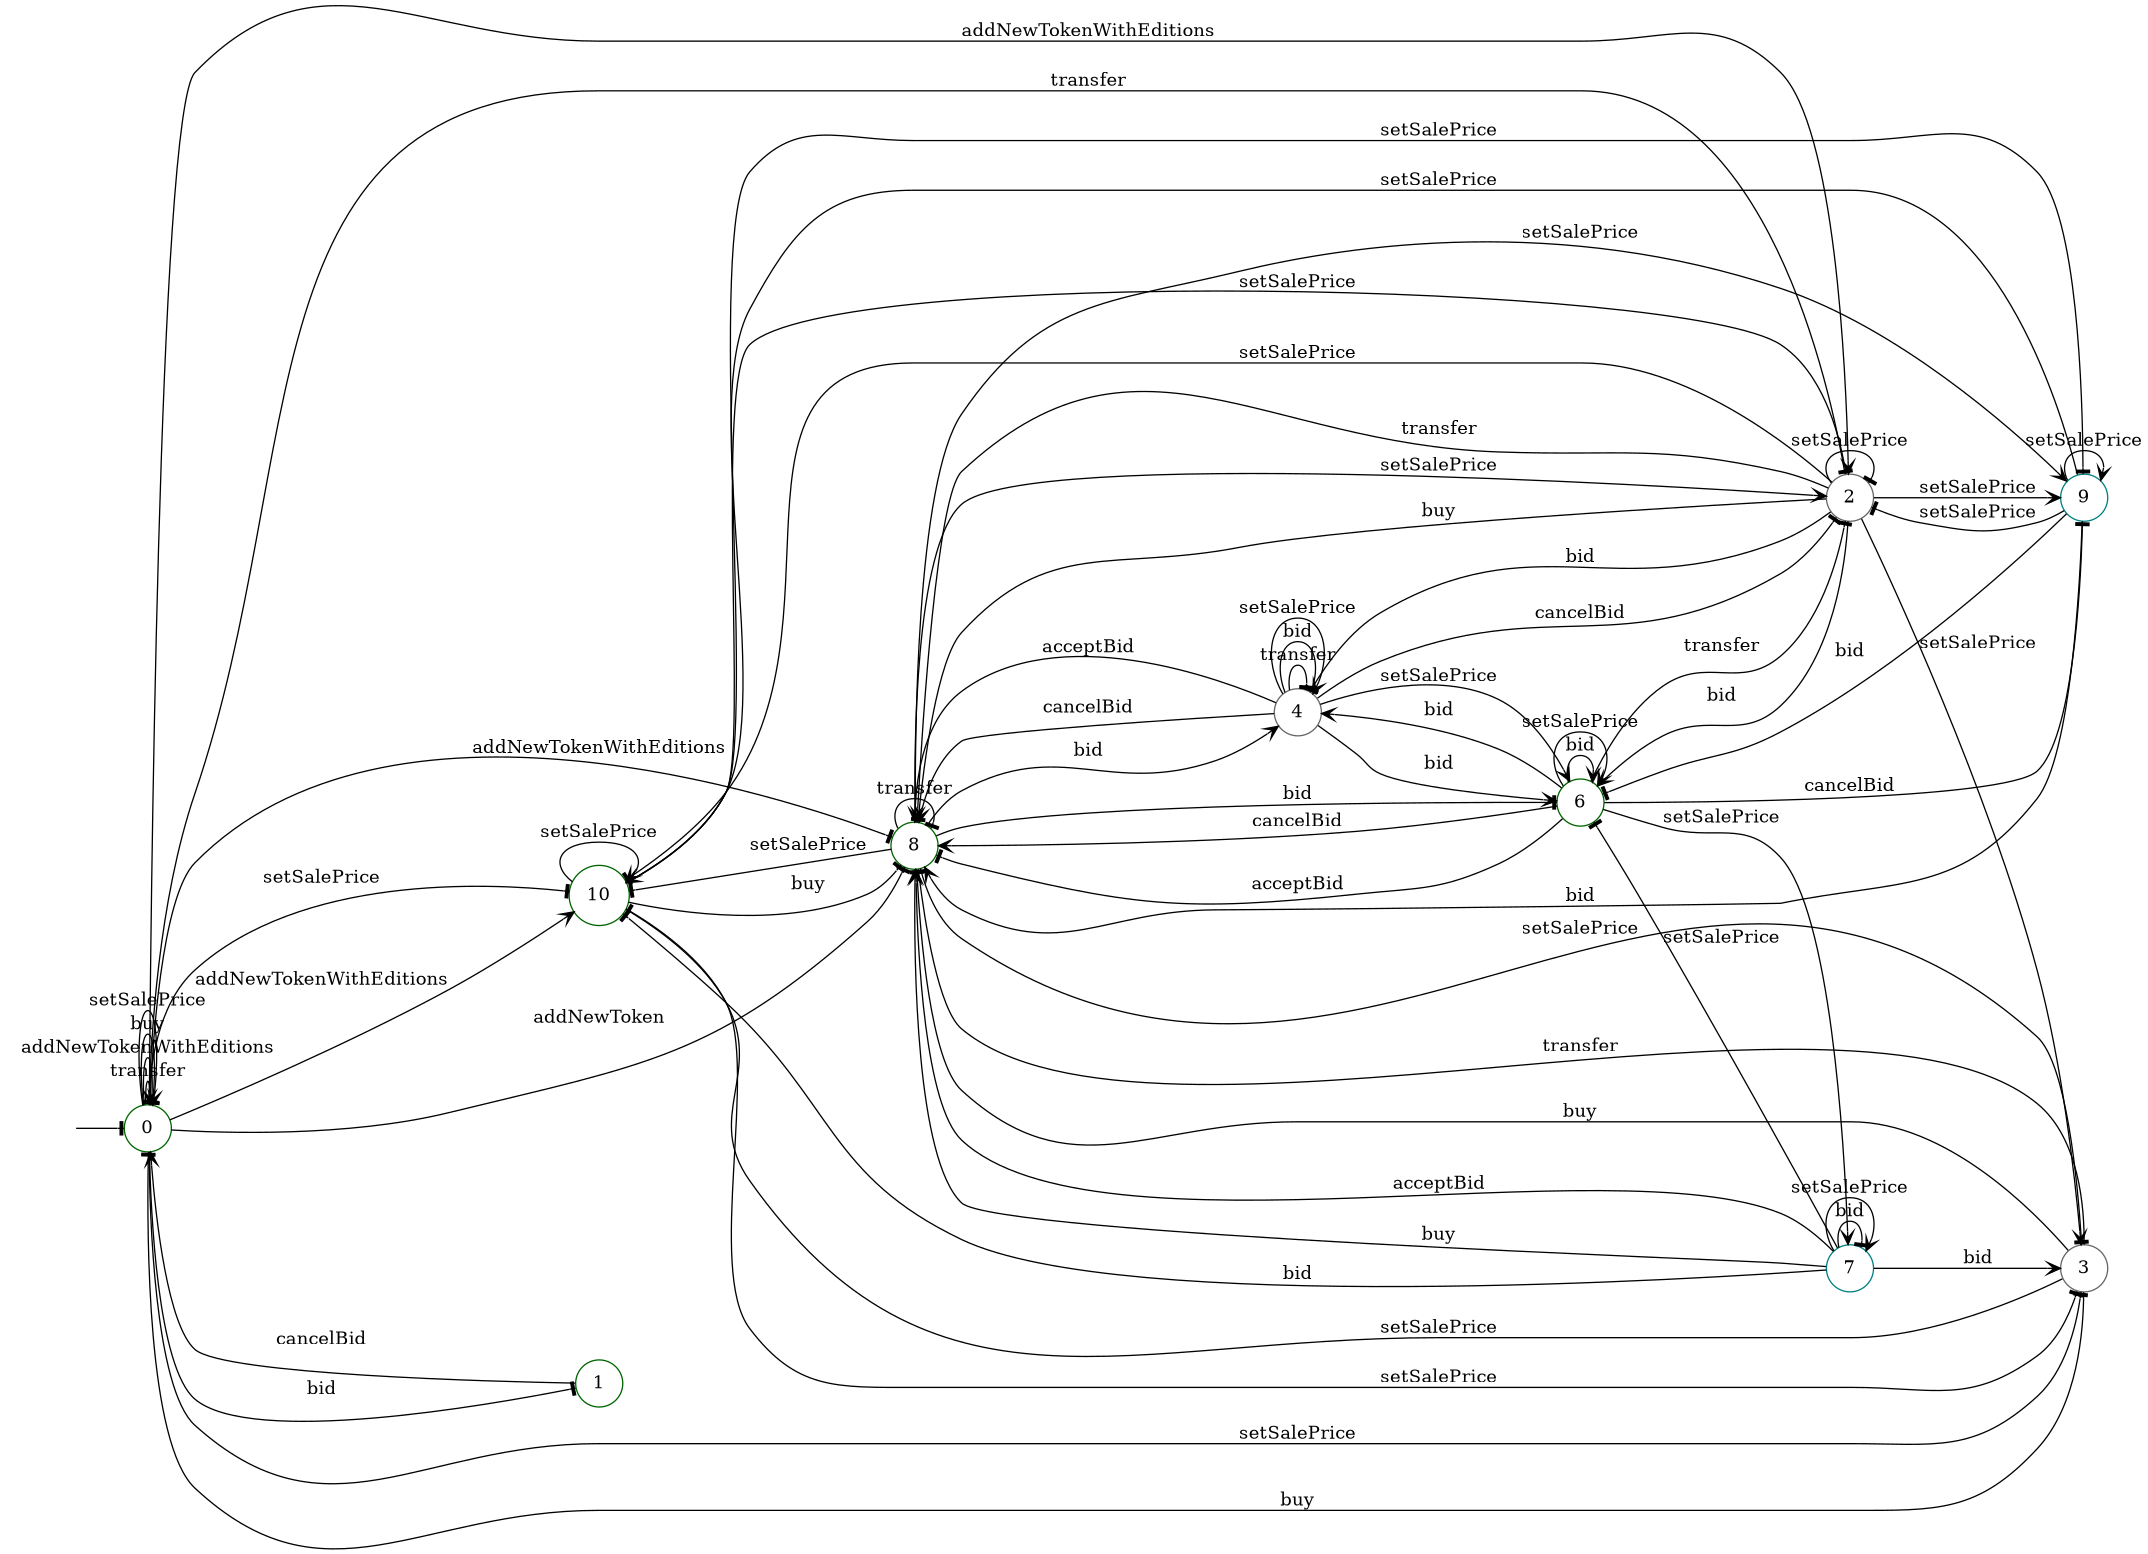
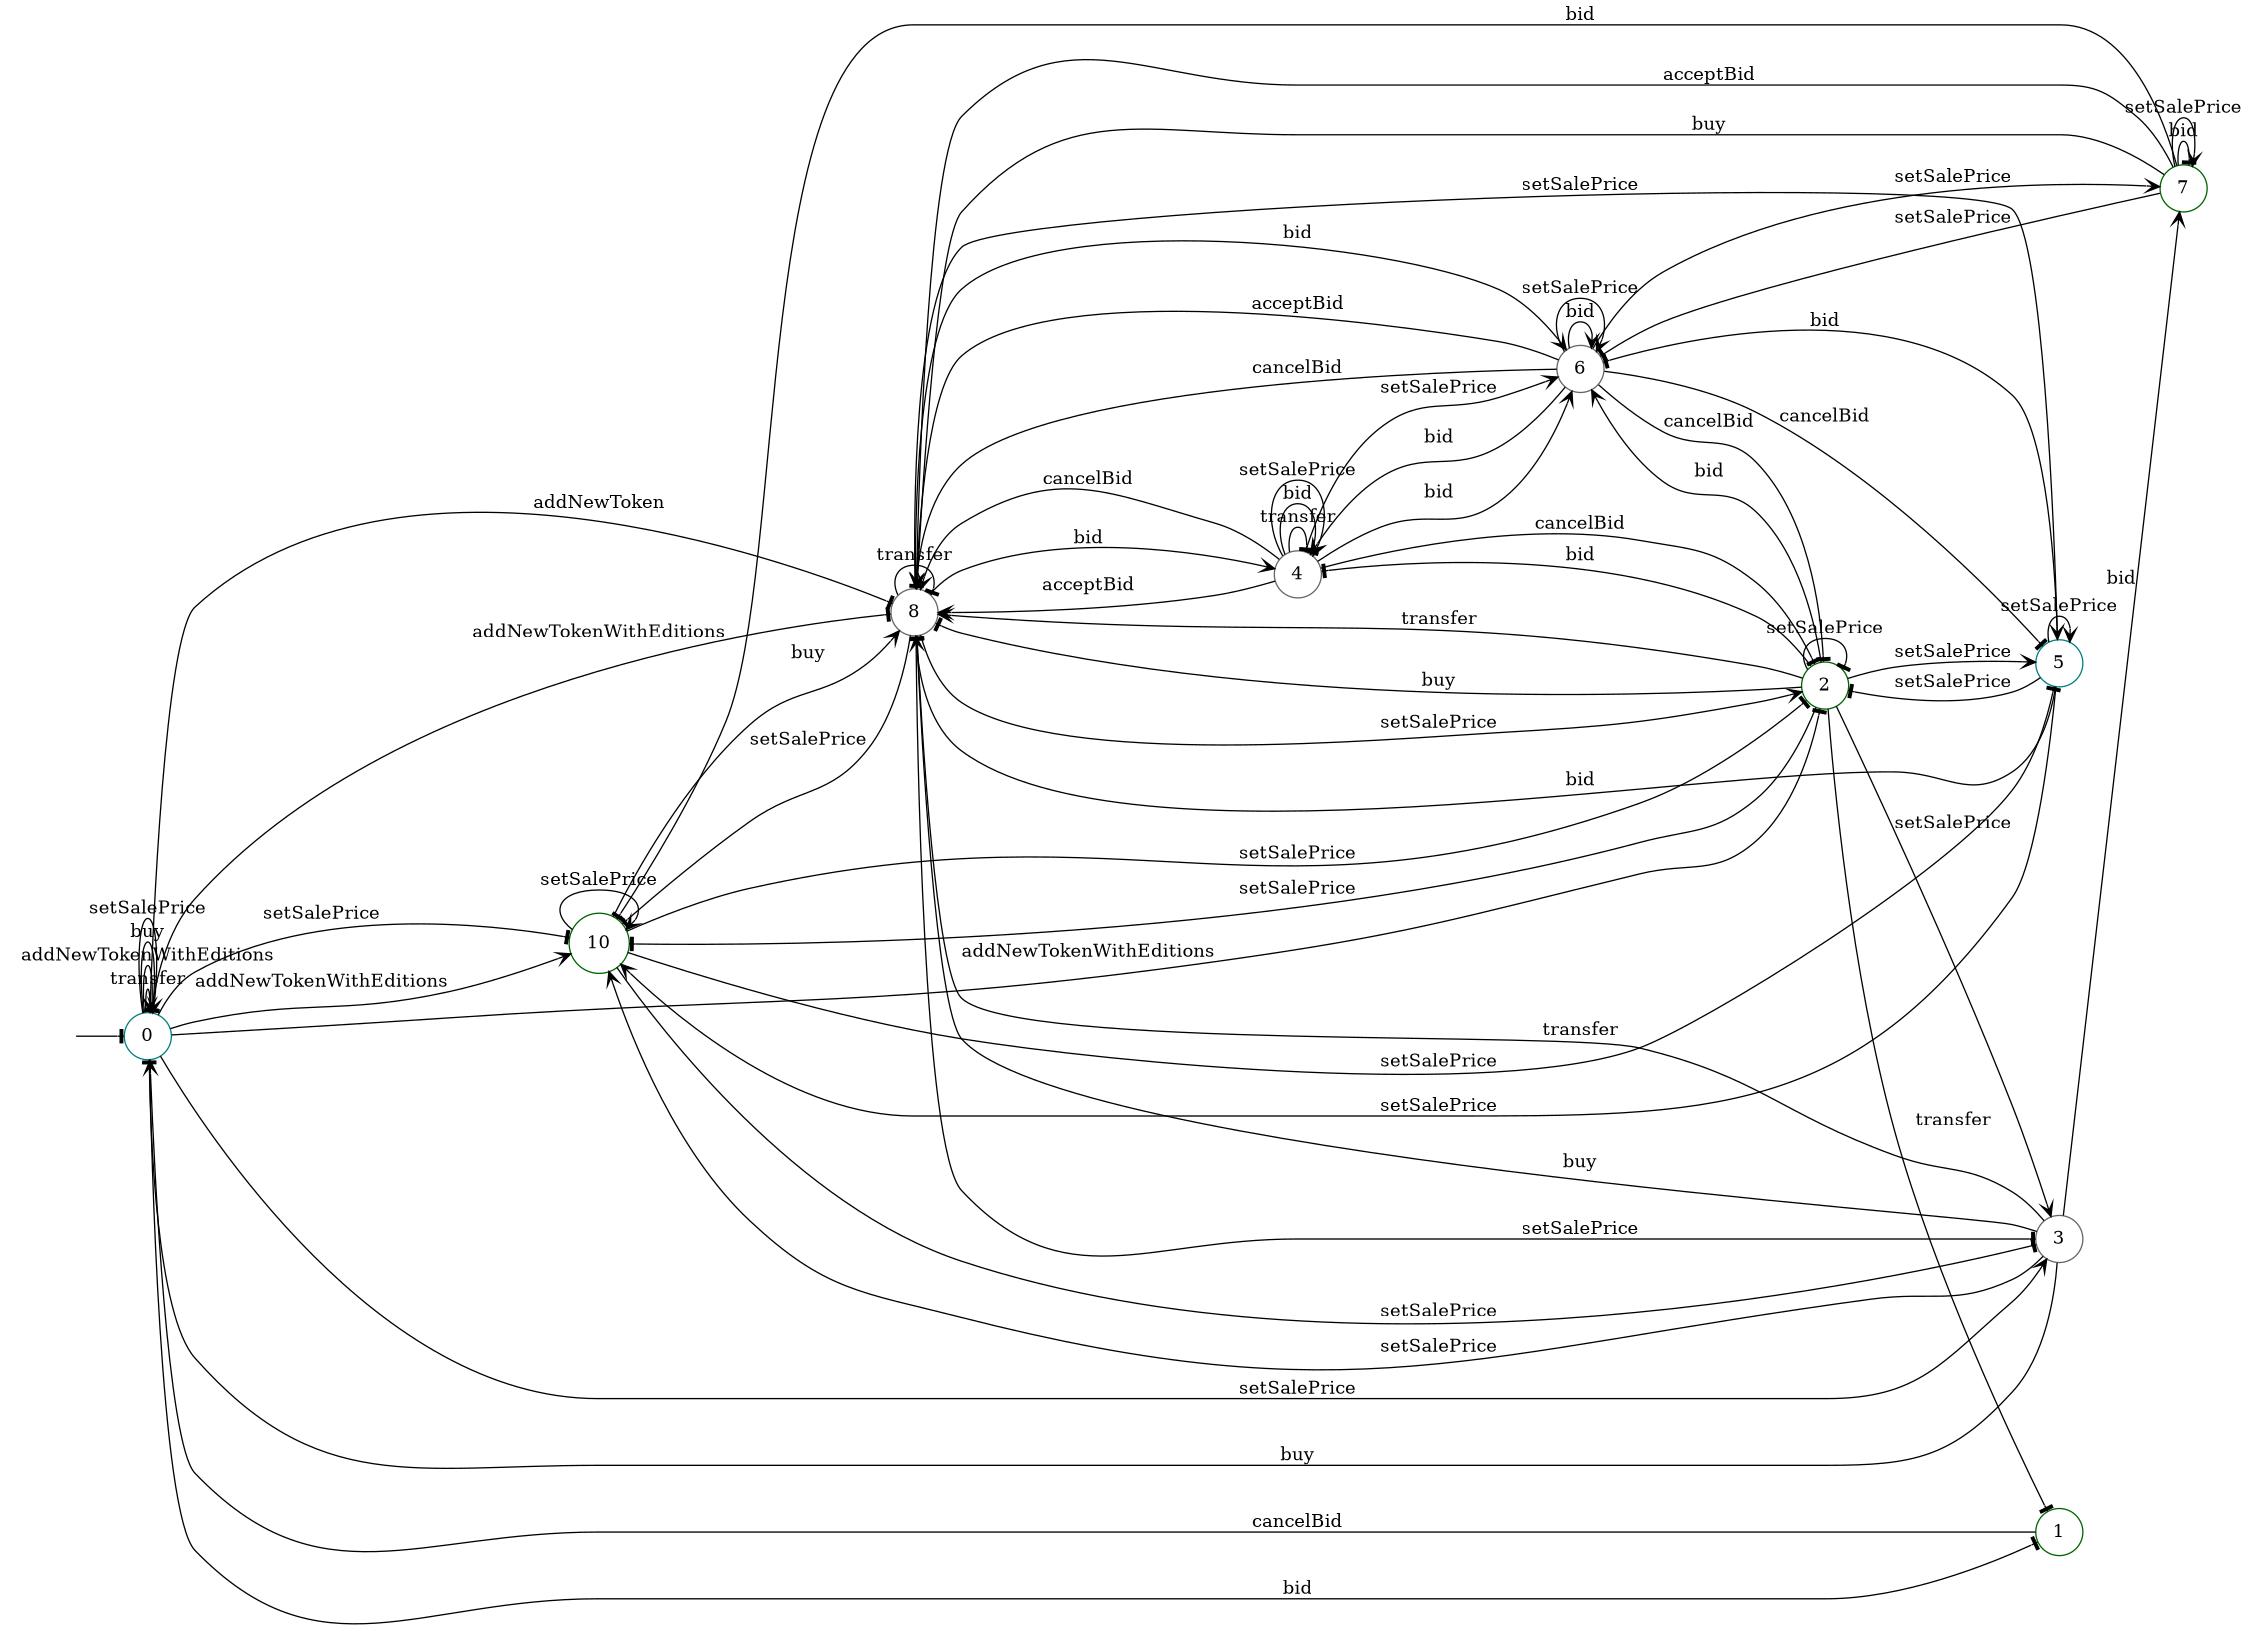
  digraph {
    rankdir=LR
    node [color=teal shape=circle]
    edge [arrowhead=tee]
    "" [shape=plaintext]
-   n2 [color=darkgreen label=0]
+   n2 [label=0]
    n3 [color=darkgreen label=10]
-   n4 [color=darkgreen label=8]
+   n4 [color=gray40 label=8]
    n5 [color=gray40 label=3]
-   n6 [color=gray40 label=2]
+   n6 [color=darkgreen label=2]
    n7 [color=darkgreen label=1]
-   n8 [label=9]
-   n9 [color=darkgreen label=6]
+   n8 [label=5]
+   n9 [color=gray40 label=6]
    n10 [color=gray40 label=4]
-   n11 [label=7]
+   n11 [color=darkgreen label=7]
    "" -> n2
    n2 -> n2 [arrowhead=vee label=transfer]
    n2 -> n2 [label=addNewTokenWithEditions]
    n2 -> n2 [label=buy]
    n2 -> n2 [arrowhead=vee label=setSalePrice]
    n2 -> n3 [arrowhead=vee label=addNewTokenWithEditions]
    n2 -> n3 [label=setSalePrice]
    n2 -> n4 [label=addNewToken]
    n2 -> n4 [label=addNewTokenWithEditions]
-   n2 -> n5 [label=setSalePrice]
-   n2 -> n6 [arrowhead=vee label=addNewTokenWithEditions]
+   n2 -> n5 [arrowhead=vee label=setSalePrice]
+   n2 -> n6 [label=addNewTokenWithEditions]
    n2 -> n7 [label=bid]
    n3 -> n3 [arrowhead=vee label=setSalePrice]
-   n3 -> n4 [label=buy]
+   n3 -> n4 [arrowhead=vee label=buy]
    n3 -> n5 [label=setSalePrice]
    n3 -> n6 [label=setSalePrice]
    n3 -> n8 [label=setSalePrice]
    n4 -> n3 [label=setSalePrice]
    n4 -> n4 [label=transfer]
    n4 -> n5 [label=setSalePrice]
    n4 -> n6 [arrowhead=vee label=setSalePrice]
    n4 -> n8 [arrowhead=vee label=setSalePrice]
-   n4 -> n9 [label=bid]
+   n4 -> n9 [arrowhead=vee label=bid]
    n4 -> n10 [arrowhead=vee label=bid]
    n5 -> n2 [label=buy]
-   n5 -> n3 [label=setSalePrice]
+   n5 -> n3 [arrowhead=vee label=setSalePrice]
    n5 -> n4 [label=transfer]
    n5 -> n4 [label=buy]
-   n11 -> n5 [arrowhead=vee label=bid]
-   n6 -> n2 [label=transfer]
+   n5 -> n11 [arrowhead=vee label=bid]
+   n6 -> n7 [label=transfer]
    n6 -> n3 [label=setSalePrice]
    n6 -> n4 [arrowhead=vee label=transfer]
    n6 -> n4 [label=buy]
    n6 -> n5 [arrowhead=vee label=setSalePrice]
    n6 -> n6 [label=setSalePrice]
    n6 -> n8 [arrowhead=vee label=setSalePrice]
    n6 -> n9 [arrowhead=vee label=bid]
    n6 -> n10 [label=bid]
    n7 -> n2 [arrowhead=vee label=cancelBid]
    n8 -> n3 [arrowhead=vee label=setSalePrice]
    n8 -> n4 [arrowhead=vee label=bid]
    n8 -> n6 [label=setSalePrice]
    n8 -> n8 [arrowhead=vee label=setSalePrice]
    n8 -> n9 [label=bid]
    n9 -> n4 [label=acceptBid]
    n9 -> n4 [arrowhead=vee label=cancelBid]
-   n9 -> n6 [label=transfer]
+   n9 -> n6 [label=cancelBid]
    n9 -> n8 [label=cancelBid]
    n9 -> n9 [arrowhead=vee label=bid]
    n9 -> n9 [arrowhead=vee label=setSalePrice]
    n9 -> n10 [arrowhead=vee label=bid]
    n9 -> n11 [arrowhead=vee label=setSalePrice]
    n10 -> n4 [arrowhead=vee label=acceptBid]
    n10 -> n4 [arrowhead=vee label=cancelBid]
    n10 -> n6 [label=cancelBid]
    n10 -> n9 [arrowhead=vee label=bid]
    n10 -> n9 [arrowhead=vee label=setSalePrice]
    n10 -> n10 [label=transfer]
    n10 -> n10 [label=bid]
    n10 -> n10 [arrowhead=vee label=setSalePrice]
    n11 -> n3 [label=bid]
    n11 -> n4 [arrowhead=vee label=acceptBid]
    n11 -> n4 [arrowhead=vee label=buy]
    n11 -> n9 [label=setSalePrice]
    n11 -> n11 [label=bid]
    n11 -> n11 [arrowhead=vee label=setSalePrice]
  }
